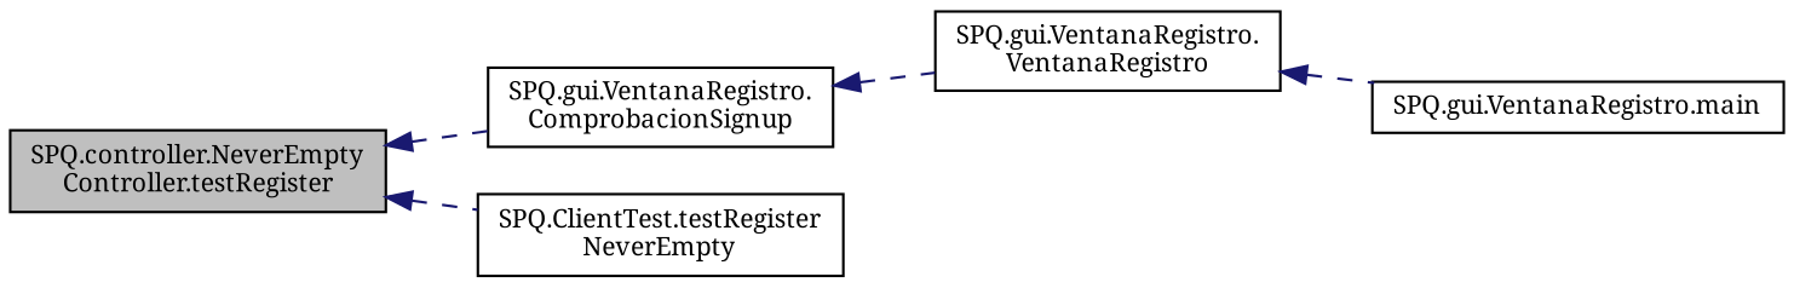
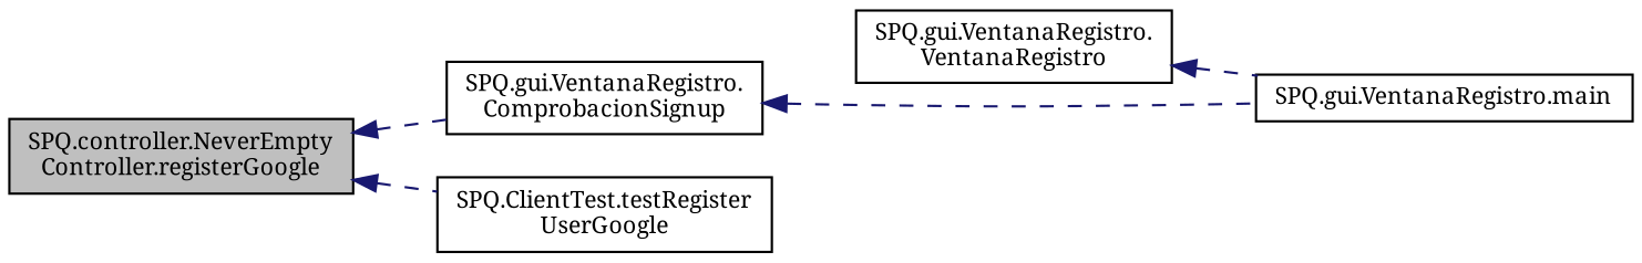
  digraph {
    fontname="Noto Serif"
    rankdir=LR
    node [color=black fillcolor=white fontname="Noto Serif" fontsize=10 shape=record style=filled]
    edge [color=midnightblue dir=back fontname="Noto Serif" fontsize=10 labelfontname=Helvetica labelfontsize=10 style=dashed]
-   n1 [fillcolor=grey75 fontcolor=black height=0.2 label="SPQ.controller.NeverEmpty\lController.testRegister" width=0.4]
+   n1 [fillcolor=grey75 fontcolor=black height=0.2 label="SPQ.controller.NeverEmpty\lController.registerGoogle" width=0.4]
    n2 [height=0.2 label="SPQ.gui.VentanaRegistro.\lComprobacionSignup" width=0.4]
-   n3 [height=0.2 label="SPQ.ClientTest.testRegister\lNeverEmpty" width=0.4]
+   n3 [height=0.2 label="SPQ.ClientTest.testRegister\lUserGoogle" width=0.4]
    n4 [height=0.2 label="SPQ.gui.VentanaRegistro.\lVentanaRegistro" width=0.4]
    n5 [height=0.2 label="SPQ.gui.VentanaRegistro.main" width=0.4]
    n1 -> n2
    n1 -> n3
-   n2 -> n4
+   n2 -> n5
    n4 -> n5
  }
